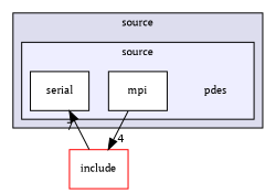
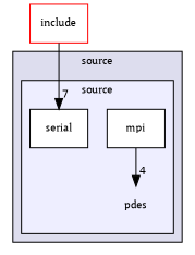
  digraph {
    compound=true
    fontname="PT Serif"
    node [fontname="PT Serif" fontsize=10 shape=box color=black]
    edge [fontname="PT Serif" labeldistance=1.5 labelfontname=Helvetica labelfontsize=10]
    n1 [label=pdes shape=plaintext color=""]
    n2 [fillcolor=white label=mpi style=filled]
    n3 [fillcolor=white label=serial style=filled]
    n4 [color=red label=include]
    subgraph cluster_1 {
      bgcolor="#ddddee"
      fontsize=10
      label=source
      pencolor=black
      subgraph cluster_2 {
        bgcolor="#eeeeff"
        fontsize=10
        label=source
        pencolor=black
        n1
        n2
        n3
      }
    }
-   n2 -> n4 [headlabel=4]
+   n2 -> n1 [headlabel=4]
    n4 -> n3 [headlabel=7]
  }
